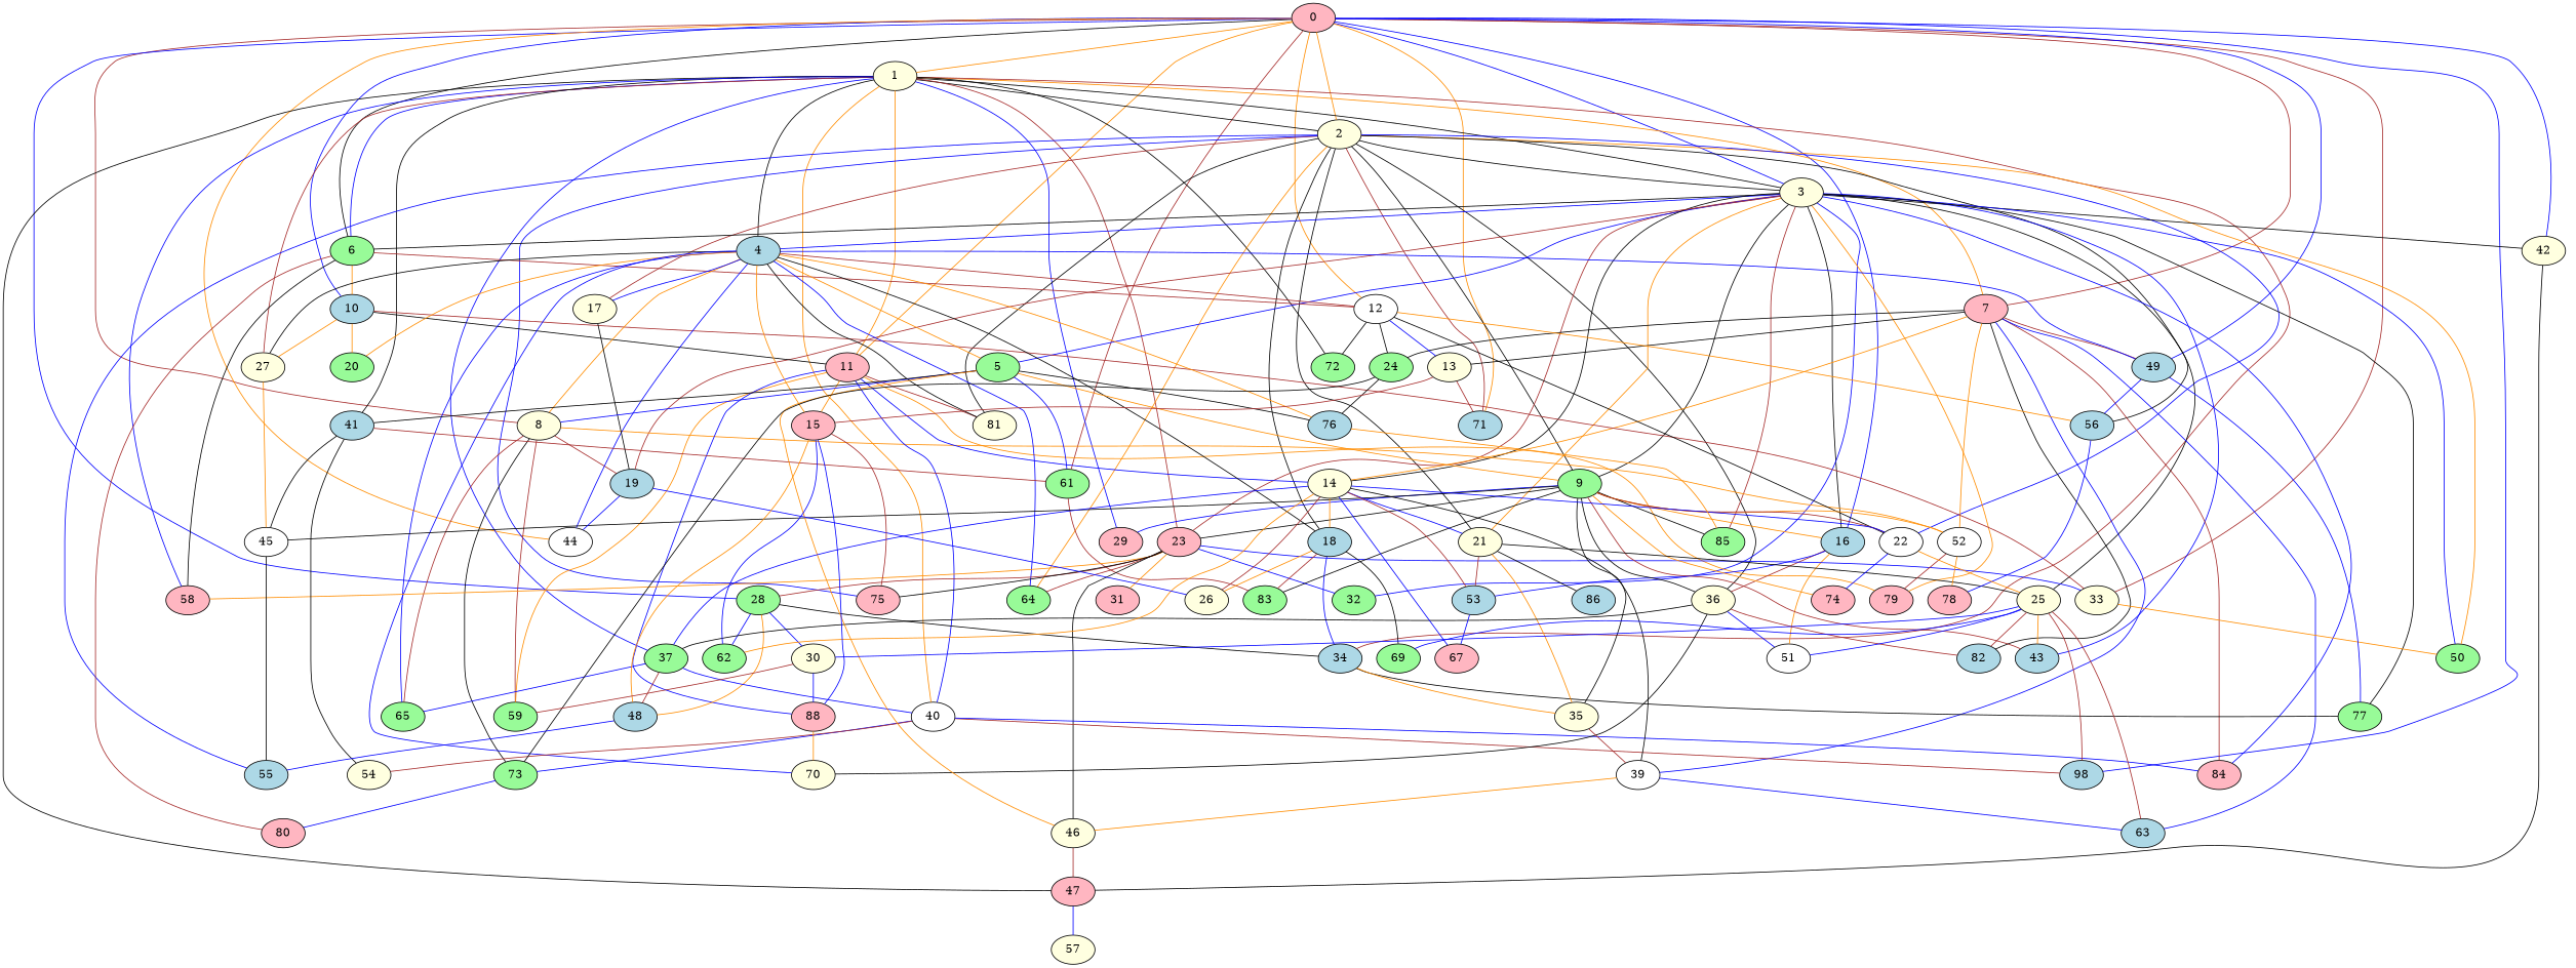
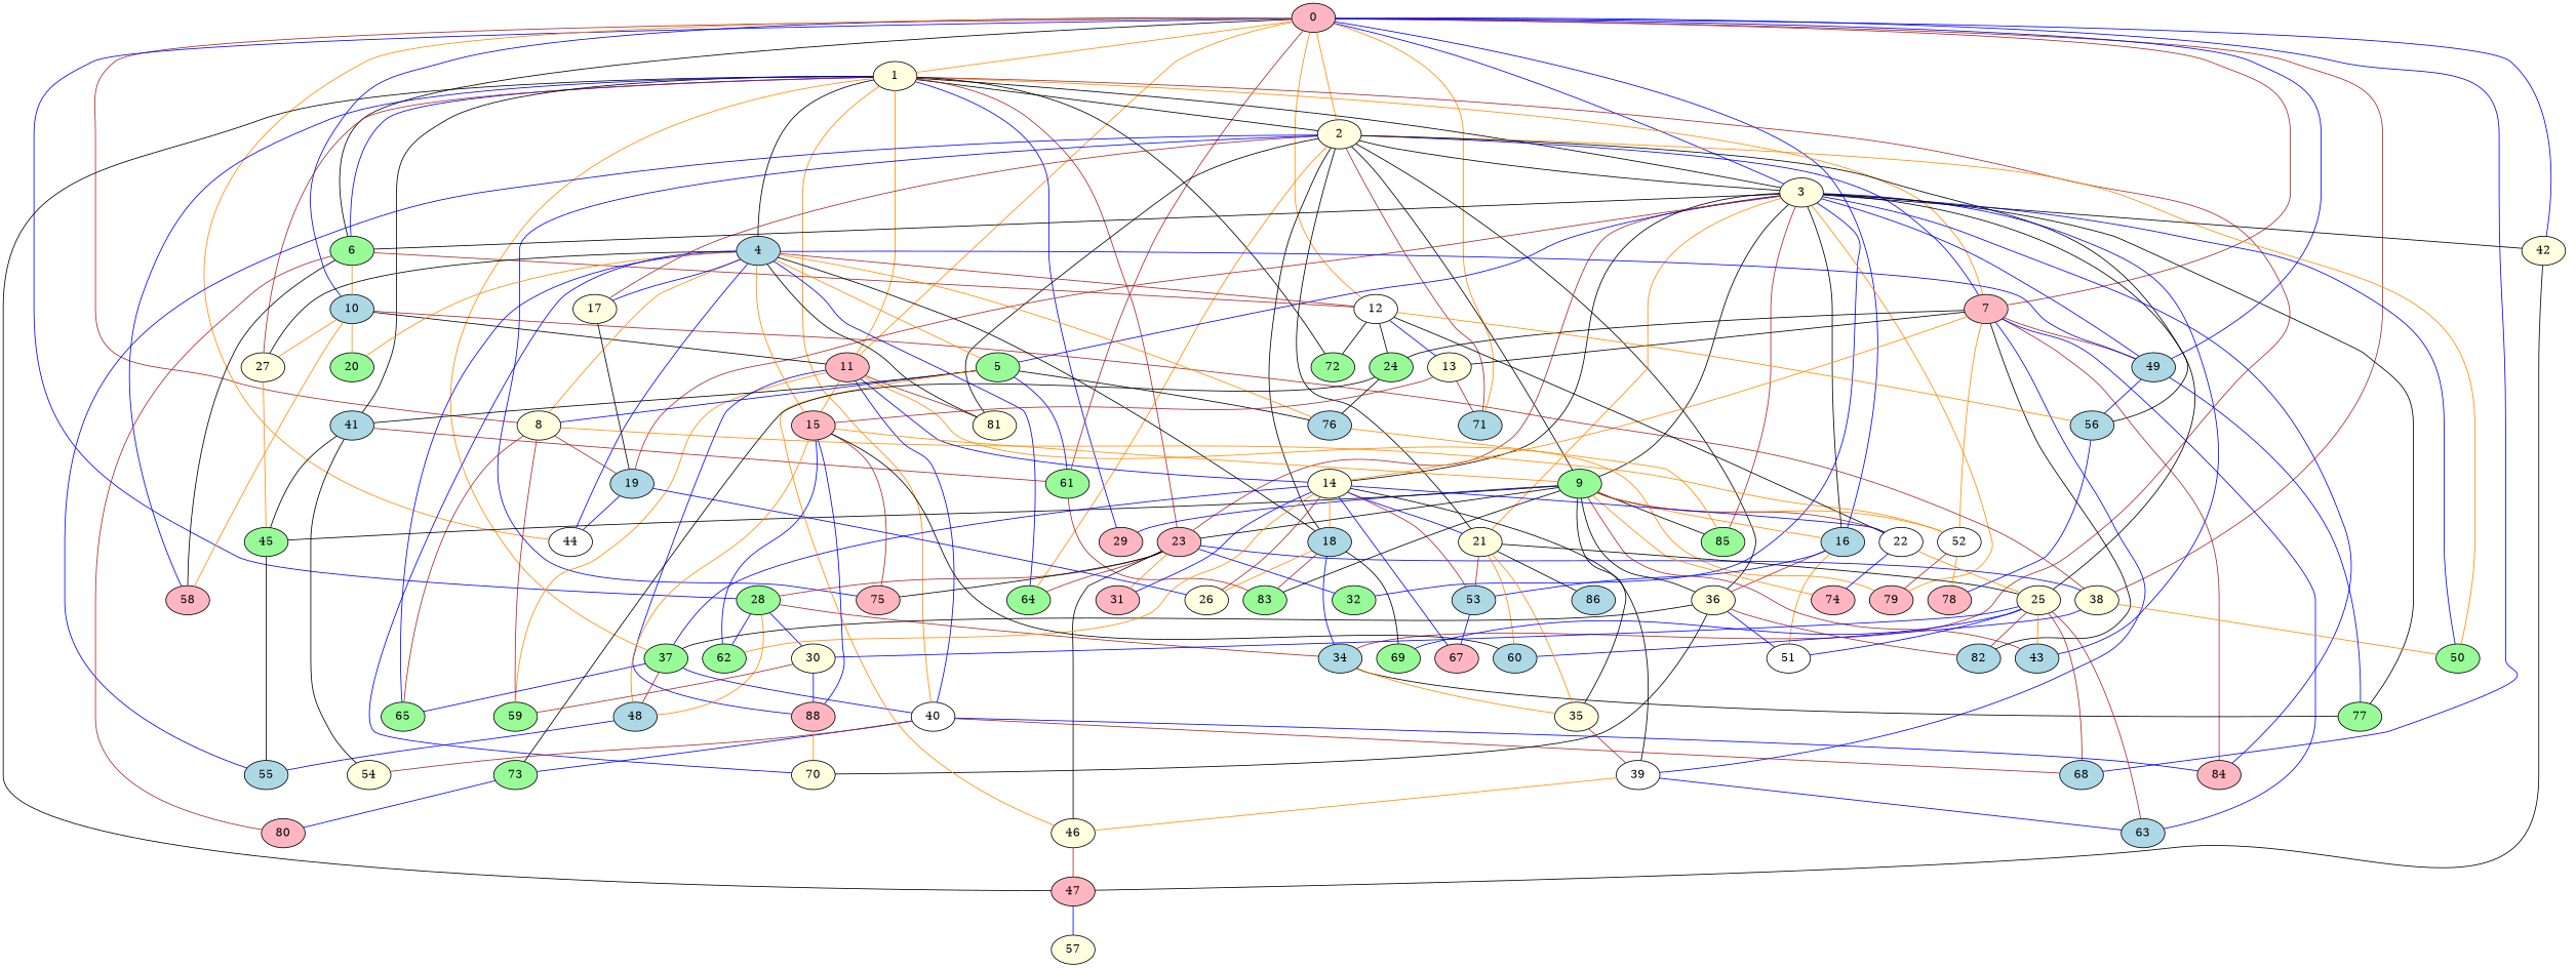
  graph {
    node [fillcolor=lightyellow style=filled]
    edge [color=blue]
    0 [fillcolor=lightpink]
    1
    2
    3
    6 [fillcolor=palegreen]
    7 [fillcolor=lightpink]
    8
    10 [fillcolor=lightblue]
    11 [fillcolor=lightpink]
    12 [fillcolor=white]
    16 [fillcolor=lightblue]
    28 [fillcolor=palegreen]
-   33
+   33 [label=38]
    42
    44 [fillcolor=white]
    49 [fillcolor=lightblue]
    61 [fillcolor=palegreen]
-   68 [fillcolor=lightblue label=98]
+   68 [fillcolor=lightblue]
    71 [fillcolor=lightblue]
    4 [fillcolor=lightblue]
    23 [fillcolor=lightpink]
    27
    29 [fillcolor=lightpink]
    34 [fillcolor=lightblue]
    37 [fillcolor=palegreen]
    40 [fillcolor=white]
    41 [fillcolor=lightblue]
    47 [fillcolor=lightpink]
    58 [fillcolor=lightpink]
    72 [fillcolor=palegreen]
    9 [fillcolor=palegreen]
    17
    18 [fillcolor=lightblue]
    21
    36
    50 [fillcolor=palegreen]
    55 [fillcolor=lightblue]
    56 [fillcolor=lightblue]
    64 [fillcolor=palegreen]
    75 [fillcolor=lightpink]
    81
    5 [fillcolor=palegreen]
    14
    19 [fillcolor=lightblue]
    25
    32 [fillcolor=palegreen]
    43 [fillcolor=lightblue]
    77 [fillcolor=palegreen]
    79 [fillcolor=lightpink]
    84 [fillcolor=lightpink]
    85 [fillcolor=palegreen]
    76 [fillcolor=lightblue]
    46
    80 [fillcolor=lightpink]
    24 [fillcolor=palegreen]
    13
    39 [fillcolor=white]
    52 [fillcolor=white]
    63 [fillcolor=lightblue]
    82 [fillcolor=lightblue]
    65 [fillcolor=palegreen]
    59 [fillcolor=palegreen]
    73 [fillcolor=palegreen]
    20 [fillcolor=palegreen]
    15 [fillcolor=lightpink]
    n66 [fillcolor=lightpink label=88]
    22 [fillcolor=white]
    53 [fillcolor=lightblue]
    51 [fillcolor=white]
    62 [fillcolor=palegreen]
    48 [fillcolor=lightblue]
    30
+   60 [fillcolor=lightblue]
    83 [fillcolor=palegreen]
    70
    31 [fillcolor=lightpink]
-   45 [fillcolor=white]
+   45 [fillcolor=palegreen]
    35
    54
    57
    74 [fillcolor=lightpink]
    26
    69 [fillcolor=palegreen]
    n84 [fillcolor=lightblue label=86]
    78 [fillcolor=lightpink]
    67 [fillcolor=lightpink]
    0 -- 1 [color=darkorange]
    0 -- 2 [color=darkorange]
    0 -- 3
    0 -- 6 [color=black]
    0 -- 7 [color=brown]
    0 -- 8 [color=brown]
    0 -- 10
    0 -- 11 [color=darkorange]
    0 -- 12 [color=darkorange]
    0 -- 16
    0 -- 28
    0 -- 33 [color=brown]
    0 -- 42
    0 -- 44 [color=darkorange]
    0 -- 49
    0 -- 61 [color=brown]
    0 -- 68
    0 -- 71 [color=darkorange]
    1 -- 2 [color=black]
    1 -- 3 [color=black]
    1 -- 6
    1 -- 7 [color=darkorange]
    1 -- 11 [color=darkorange]
    1 -- 4 [color=black]
    1 -- 23 [color=brown]
    1 -- 27 [color=brown]
    1 -- 29
    1 -- 34 [color=brown]
-   1 -- 37
+   1 -- 37 [color=darkorange]
    1 -- 40 [color=darkorange]
    1 -- 41 [color=black]
    1 -- 47 [color=black]
    1 -- 58
    1 -- 72 [color=black]
    2 -- 3 [color=black]
-   2 -- 22
+   2 -- 7
    2 -- 71 [color=brown]
    2 -- 9 [color=black]
    2 -- 17 [color=brown]
    2 -- 18 [color=black]
    2 -- 21 [color=black]
    2 -- 36 [color=black]
    2 -- 50 [color=darkorange]
    2 -- 55
    2 -- 56 [color=black]
    2 -- 64 [color=darkorange]
    2 -- 75
    2 -- 81 [color=black]
    3 -- 6 [color=black]
    3 -- 16 [color=black]
    3 -- 42 [color=black]
-   3 -- 4
+   3 -- 49
    3 -- 23 [color=brown]
    3 -- 9 [color=black]
    3 -- 21 [color=darkorange]
    3 -- 50
    3 -- 5
    3 -- 14 [color=black]
    3 -- 19 [color=brown]
    3 -- 25 [color=black]
    3 -- 32
    3 -- 43
    3 -- 77 [color=black]
    3 -- 79 [color=darkorange]
    3 -- 84
    3 -- 85 [color=brown]
    6 -- 10 [color=darkorange]
    6 -- 12 [color=brown]
    6 -- 58 [color=black]
    6 -- 80 [color=brown]
    7 -- 49 [color=brown]
    7 -- 14 [color=darkorange]
    7 -- 84 [color=brown]
    7 -- 24 [color=black]
    7 -- 13 [color=black]
    7 -- 39
    7 -- 52 [color=darkorange]
    7 -- 63
    7 -- 82 [color=black]
    8 -- 19 [color=brown]
    8 -- 52 [color=darkorange]
    8 -- 65 [color=brown]
    8 -- 59 [color=brown]
-   8 -- 73 [color=black]
    10 -- 11 [color=black]
    10 -- 33 [color=brown]
    10 -- 27 [color=darkorange]
-   23 -- 58 [color=darkorange]
+   10 -- 58 [color=darkorange]
    10 -- 20 [color=darkorange]
    11 -- 40
    11 -- 81 [color=brown]
    11 -- 14
    11 -- 79 [color=darkorange]
    11 -- 59 [color=darkorange]
    11 -- 15 [color=darkorange]
    11 -- n66
    12 -- 72 [color=black]
    12 -- 56 [color=darkorange]
    12 -- 24 [color=black]
    12 -- 13
    12 -- 22 [color=black]
    16 -- 36 [color=brown]
    16 -- 53
    16 -- 51 [color=darkorange]
-   28 -- 34 [color=black]
+   28 -- 34 [color=brown]
    28 -- 62
    28 -- 48 [color=darkorange]
    28 -- 30
    33 -- 50 [color=darkorange]
+   33 -- 60
    42 -- 47 [color=black]
    49 -- 56
    49 -- 77
    61 -- 83 [color=brown]
    4 -- 8 [color=darkorange]
    4 -- 12 [color=brown]
    4 -- 44
    4 -- 49
    4 -- 27 [color=black]
    4 -- 17
    4 -- 18 [color=black]
    4 -- 64
    4 -- 81 [color=black]
    4 -- 5 [color=darkorange]
    4 -- 76 [color=darkorange]
    4 -- 65
    4 -- 20 [color=darkorange]
    4 -- 15 [color=darkorange]
    4 -- 70
    23 -- 28 [color=brown]
    23 -- 33
    23 -- 64 [color=brown]
    23 -- 75 [color=black]
    23 -- 32
    23 -- 46 [color=black]
    23 -- 31 [color=darkorange]
    27 -- 45 [color=darkorange]
    34 -- 77 [color=black]
    34 -- 35 [color=darkorange]
    37 -- 40
    37 -- 65
    37 -- 48 [color=brown]
    40 -- 68 [color=brown]
    40 -- 84
    40 -- 73
    40 -- 54 [color=brown]
    41 -- 61 [color=brown]
    41 -- 45 [color=black]
    41 -- 54 [color=black]
    47 -- 57
    9 -- 16 [color=darkorange]
    9 -- 23 [color=black]
    9 -- 29
    9 -- 36 [color=black]
    9 -- 43 [color=brown]
    9 -- 85 [color=black]
    9 -- 52 [color=darkorange]
    9 -- 22 [color=brown]
    9 -- 83 [color=black]
    9 -- 45 [color=black]
    9 -- 35 [color=black]
    9 -- 74 [color=darkorange]
    17 -- 19 [color=black]
    18 -- 34
    18 -- 83 [color=brown]
    18 -- 26 [color=darkorange]
    18 -- 69 [color=black]
    21 -- 25 [color=black]
    21 -- 53 [color=brown]
+   21 -- 60 [color=darkorange]
    21 -- 35 [color=darkorange]
    21 -- n84 [color=black]
    36 -- 37 [color=black]
    36 -- 82 [color=brown]
    36 -- 51
    36 -- 70 [color=black]
    56 -- 78
    5 -- 8
    5 -- 61
    5 -- 41 [color=black]
-   5 -- 9 [color=darkorange]
+   15 -- 9 [color=darkorange]
    5 -- 76 [color=black]
    5 -- 46 [color=darkorange]
    14 -- 37
    14 -- 18 [color=darkorange]
    14 -- 21
    14 -- 39 [color=black]
    14 -- 22
    14 -- 53 [color=brown]
    14 -- 62 [color=darkorange]
+   14 -- 31
    14 -- 26 [color=brown]
    14 -- 67
    19 -- 44
    19 -- 26
    25 -- 68 [color=brown]
    25 -- 43 [color=darkorange]
    25 -- 63 [color=brown]
    25 -- 82 [color=brown]
    25 -- 51
    25 -- 30
    25 -- 69
    76 -- 85 [color=darkorange]
    46 -- 47 [color=brown]
    24 -- 76 [color=black]
    24 -- 73 [color=black]
    13 -- 71 [color=brown]
    13 -- 15 [color=brown]
    39 -- 46 [color=darkorange]
    39 -- 63
    52 -- 79 [color=brown]
    52 -- 78 [color=darkorange]
    73 -- 80
    15 -- 75 [color=brown]
    15 -- n66
    15 -- 62
    15 -- 48 [color=darkorange]
+   15 -- 60 [color=black]
    n66 -- 70 [color=darkorange]
    22 -- 25 [color=darkorange]
    22 -- 74
    53 -- 67
    48 -- 55
    30 -- 59 [color=brown]
    30 -- n66
    45 -- 55 [color=black]
    35 -- 39 [color=brown]
  }
